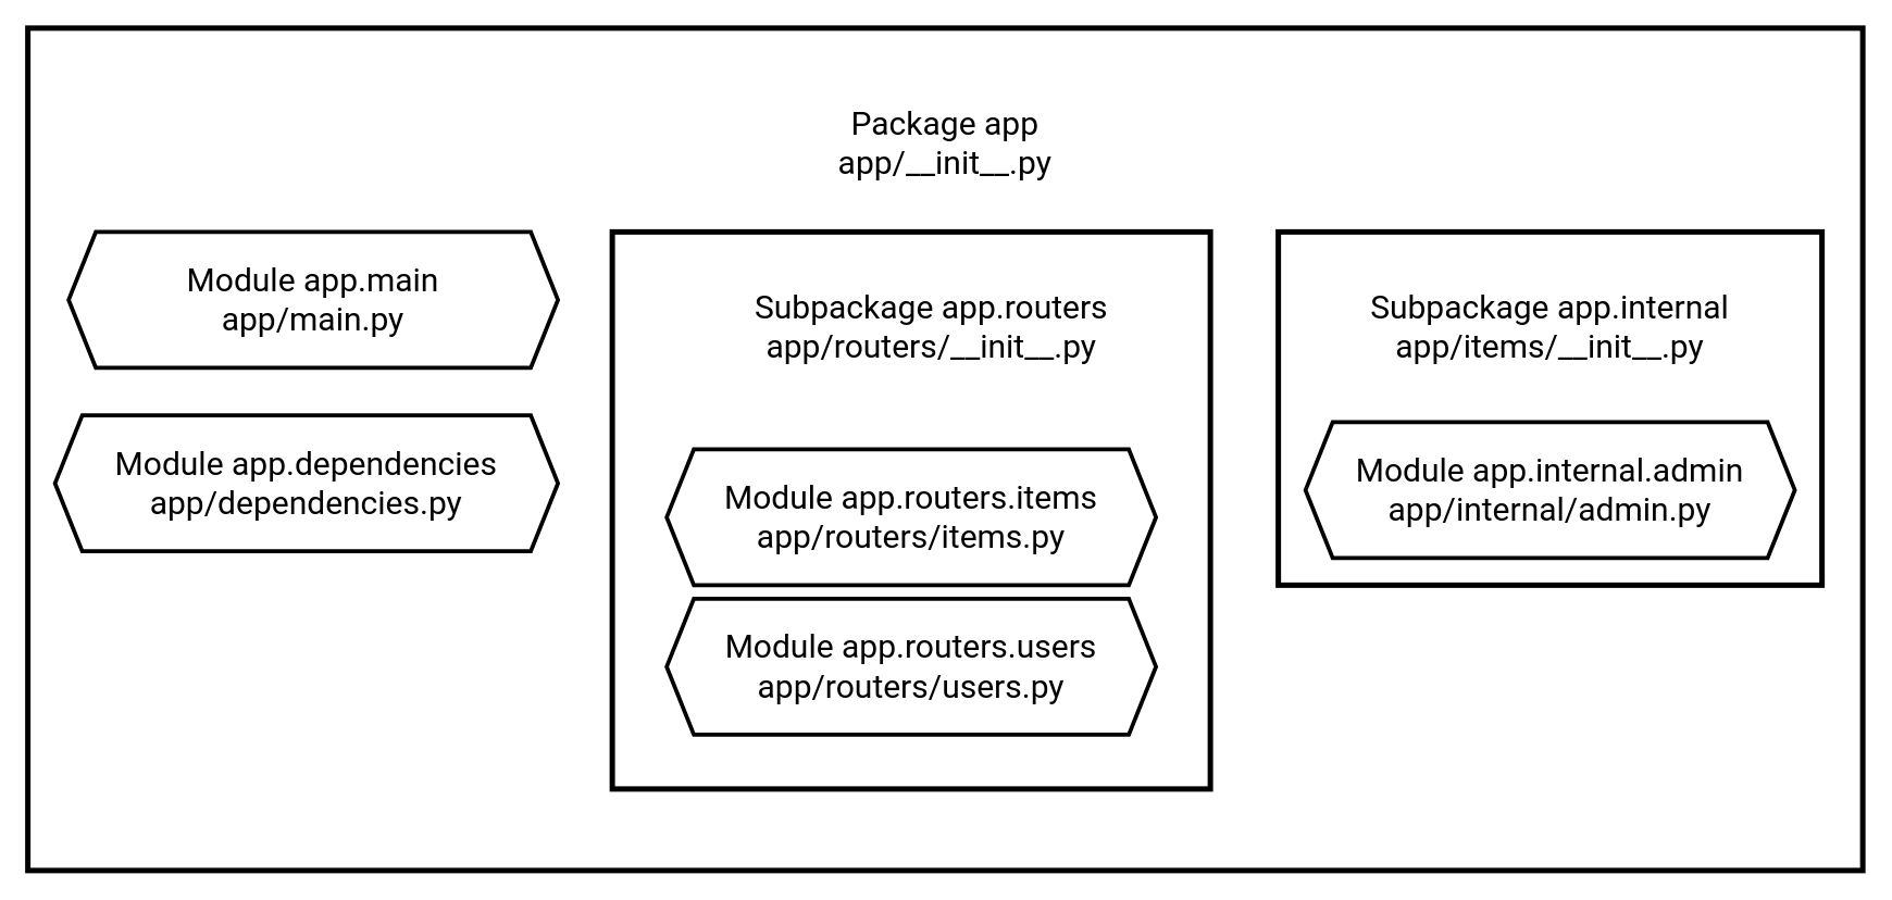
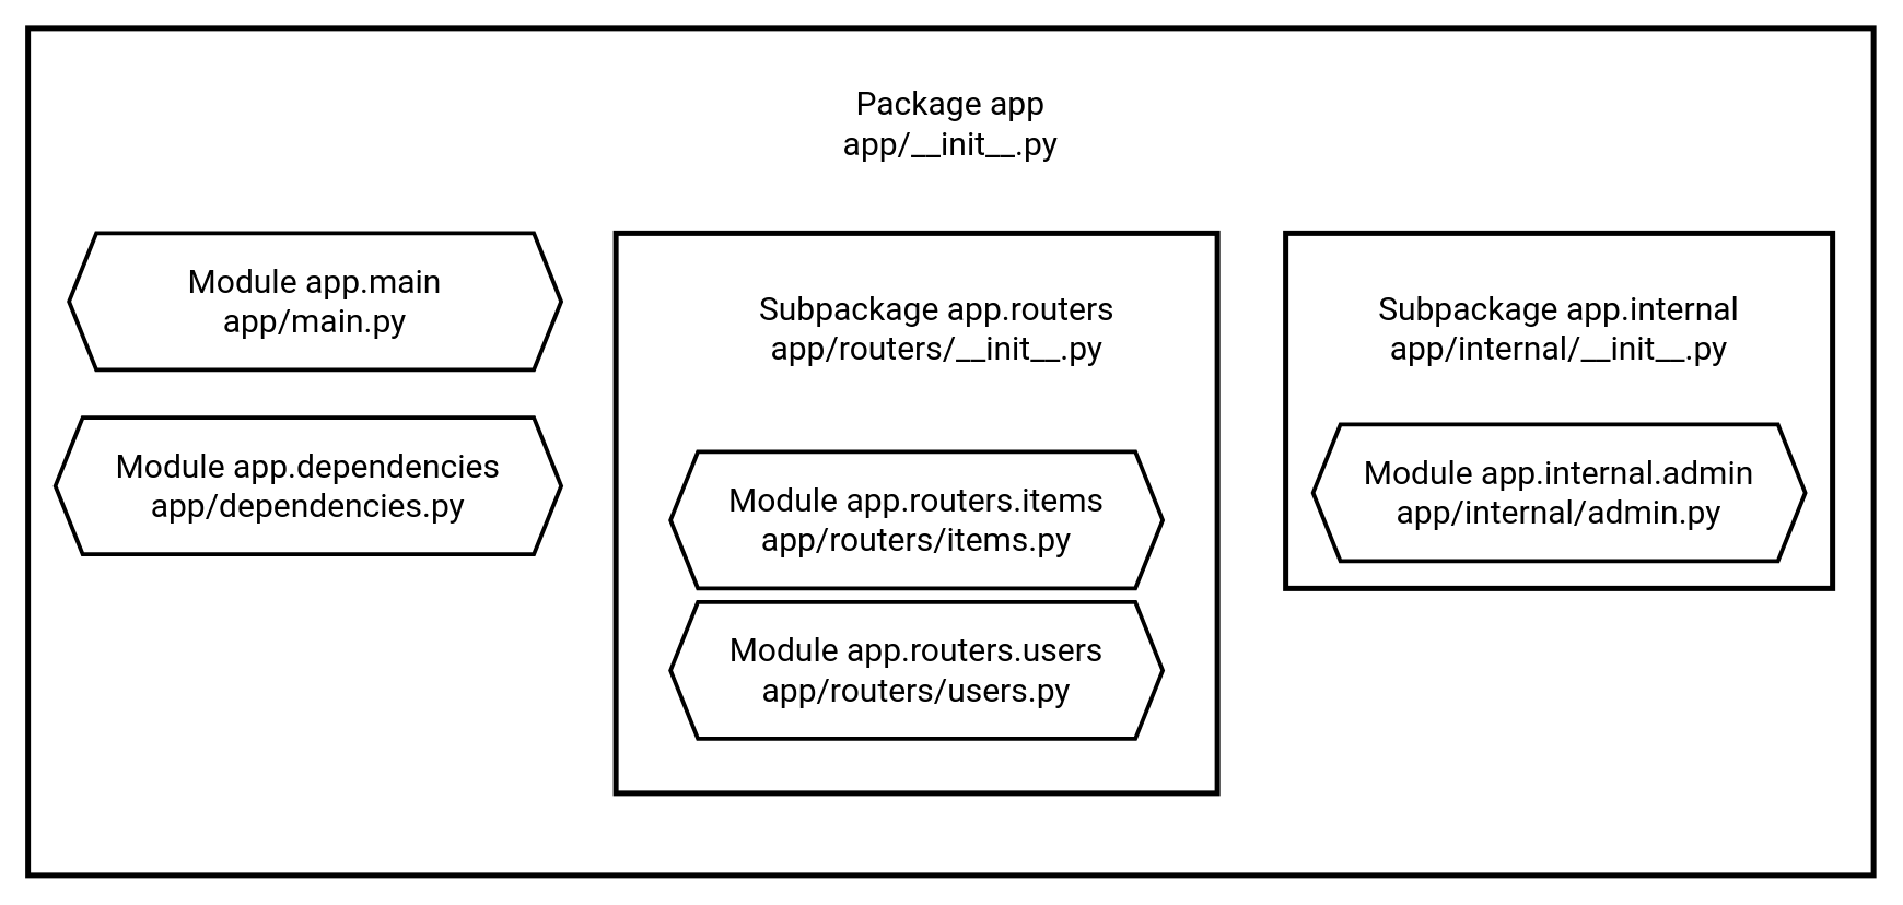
  <mxCell id="0" />
  <mxCell id="1" parent="0" />
  <mxCell id="2" value="" style="rounded=0;whiteSpace=wrap;html=1;fontStyle=1;strokeWidth=4;" parent="1" vertex="1"><mxGeometry x="20" y="20" width="1350" height="620" as="geometry" /></mxCell>
- <mxCell id="3" value="&lt;font style=&quot;font-size: 24px&quot; face=&quot;Roboto&quot;&gt;Package app&lt;br&gt;app/__init__.py&lt;/font&gt;" style="text;html=1;strokeColor=none;fillColor=none;align=center;verticalAlign=middle;whiteSpace=wrap;rounded=0;strokeWidth=3;fontFamily=Roboto Mono, mono;FType=g;" parent="1" vertex="1"><mxGeometry x="545" y="65" width="300" height="80" as="geometry" /></mxCell>
+ <mxCell id="3" value="&lt;font style=&quot;font-size: 24px&quot; face=&quot;Roboto&quot;&gt;Package app&lt;br&gt;app/__init__.py&lt;/font&gt;" style="text;html=1;strokeColor=none;fillColor=none;align=center;verticalAlign=middle;whiteSpace=wrap;rounded=0;strokeWidth=3;fontFamily=Roboto Mono, mono;FType=g;" parent="1" vertex="1"><mxGeometry x="545" y="50" width="300" height="80" as="geometry" /></mxCell>
  <mxCell id="4" value="&lt;span style=&quot;font-family: &amp;#34;roboto&amp;#34; ; font-size: 24px&quot;&gt;Module app.main&lt;/span&gt;&lt;br style=&quot;font-family: &amp;#34;roboto&amp;#34; ; font-size: 24px&quot;&gt;&lt;span style=&quot;font-family: &amp;#34;roboto&amp;#34; ; font-size: 24px&quot;&gt;app/main.py&lt;/span&gt;" style="shape=hexagon;perimeter=hexagonPerimeter2;whiteSpace=wrap;html=1;fixedSize=1;strokeWidth=3;" parent="1" vertex="1"><mxGeometry x="50" y="170" width="360" height="100" as="geometry" /></mxCell>
  <mxCell id="5" value="&lt;span style=&quot;font-family: &amp;#34;roboto&amp;#34; ; font-size: 24px&quot;&gt;Module app.dependencies&lt;/span&gt;&lt;br style=&quot;font-family: &amp;#34;roboto&amp;#34; ; font-size: 24px&quot;&gt;&lt;span style=&quot;font-family: &amp;#34;roboto&amp;#34; ; font-size: 24px&quot;&gt;app/dependencies.py&lt;/span&gt;" style="shape=hexagon;perimeter=hexagonPerimeter2;whiteSpace=wrap;html=1;fixedSize=1;strokeWidth=3;" parent="1" vertex="1"><mxGeometry x="40" y="305" width="370" height="100" as="geometry" /></mxCell>
  <mxCell id="6" value="" style="rounded=0;whiteSpace=wrap;html=1;fontStyle=1;strokeWidth=4;" parent="1" vertex="1"><mxGeometry x="940" y="170" width="400" height="260" as="geometry" /></mxCell>
- <mxCell id="7" value="&lt;font style=&quot;font-size: 24px&quot; face=&quot;Roboto&quot;&gt;Subpackage app.internal&lt;br&gt;&lt;/font&gt;&lt;span style=&quot;font-family: &amp;#34;roboto&amp;#34; ; font-size: 24px&quot;&gt;app/items/__init__.py&lt;/span&gt;&lt;font style=&quot;font-size: 24px&quot; face=&quot;Roboto&quot;&gt;&lt;br&gt;&lt;/font&gt;" style="text;html=1;strokeColor=none;fillColor=none;align=center;verticalAlign=middle;whiteSpace=wrap;rounded=0;strokeWidth=3;fontFamily=Roboto Mono, mono;FType=g;" parent="1" vertex="1"><mxGeometry x="993.844" y="200" width="292.308" height="80" as="geometry" /></mxCell>
+ <mxCell id="7" value="&lt;font style=&quot;font-size: 24px&quot; face=&quot;Roboto&quot;&gt;Subpackage app.internal&lt;br&gt;&lt;/font&gt;&lt;span style=&quot;font-family: &amp;#34;roboto&amp;#34; ; font-size: 24px&quot;&gt;app/internal/__init__.py&lt;/span&gt;&lt;font style=&quot;font-size: 24px&quot; face=&quot;Roboto&quot;&gt;&lt;br&gt;&lt;/font&gt;" style="text;html=1;strokeColor=none;fillColor=none;align=center;verticalAlign=middle;whiteSpace=wrap;rounded=0;strokeWidth=3;fontFamily=Roboto Mono, mono;FType=g;" parent="1" vertex="1"><mxGeometry x="993.844" y="200" width="292.308" height="80" as="geometry" /></mxCell>
  <mxCell id="8" value="&lt;span style=&quot;font-family: &amp;#34;roboto&amp;#34; ; font-size: 24px&quot;&gt;Module app.internal.admin&lt;/span&gt;&lt;br style=&quot;font-family: &amp;#34;roboto&amp;#34; ; font-size: 24px&quot;&gt;&lt;span style=&quot;font-family: &amp;#34;roboto&amp;#34; ; font-size: 24px&quot;&gt;app/internal/admin.py&lt;/span&gt;" style="shape=hexagon;perimeter=hexagonPerimeter2;whiteSpace=wrap;html=1;fixedSize=1;strokeWidth=3;" parent="1" vertex="1"><mxGeometry x="960" y="310" width="360" height="100" as="geometry" /></mxCell>
  <mxCell id="9" value="" style="rounded=0;whiteSpace=wrap;html=1;fontStyle=1;strokeWidth=4;" parent="1" vertex="1"><mxGeometry x="450" y="170" width="440" height="410" as="geometry" /></mxCell>
  <mxCell id="10" value="&lt;font style=&quot;font-size: 24px&quot; face=&quot;Roboto&quot;&gt;Subpackage app.routers&lt;br&gt;app/routers/__init__.py&lt;br&gt;&lt;/font&gt;" style="text;html=1;strokeColor=none;fillColor=none;align=center;verticalAlign=middle;whiteSpace=wrap;rounded=0;strokeWidth=3;fontFamily=Roboto Mono, mono;FType=g;" parent="1" vertex="1"><mxGeometry x="524.231" y="200" width="321.538" height="80" as="geometry" /></mxCell>
  <mxCell id="11" value="&lt;span style=&quot;font-family: &amp;#34;roboto&amp;#34; ; font-size: 24px&quot;&gt;Module app.routers.items&lt;/span&gt;&lt;br style=&quot;font-family: &amp;#34;roboto&amp;#34; ; font-size: 24px&quot;&gt;&lt;span style=&quot;font-family: &amp;#34;roboto&amp;#34; ; font-size: 24px&quot;&gt;app/routers/items.py&lt;/span&gt;" style="shape=hexagon;perimeter=hexagonPerimeter2;whiteSpace=wrap;html=1;fixedSize=1;strokeWidth=3;" parent="1" vertex="1"><mxGeometry x="490" y="330" width="360" height="100" as="geometry" /></mxCell>
  <mxCell id="12" value="&lt;span style=&quot;font-family: &amp;#34;roboto&amp;#34; ; font-size: 24px&quot;&gt;Module app.routers.users&lt;/span&gt;&lt;br style=&quot;font-family: &amp;#34;roboto&amp;#34; ; font-size: 24px&quot;&gt;&lt;span style=&quot;font-family: &amp;#34;roboto&amp;#34; ; font-size: 24px&quot;&gt;app/routers/users.py&lt;/span&gt;" style="shape=hexagon;perimeter=hexagonPerimeter2;whiteSpace=wrap;html=1;fixedSize=1;strokeWidth=3;" parent="1" vertex="1"><mxGeometry x="490" y="440" width="360" height="100" as="geometry" /></mxCell>
